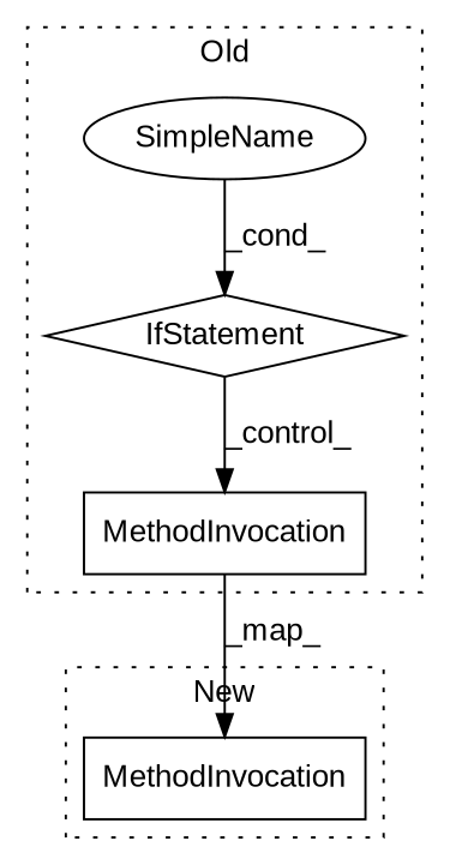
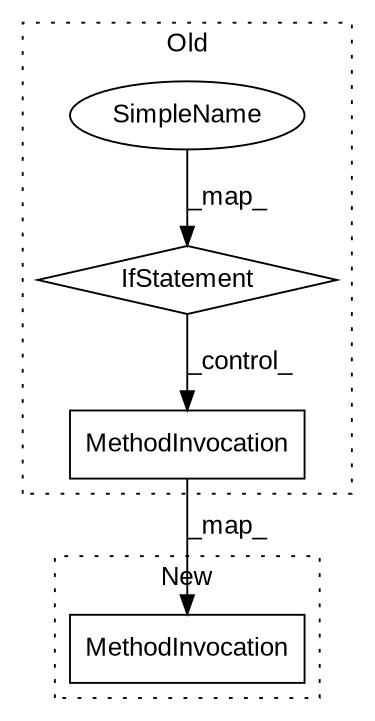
  digraph {
    fontname="Liberation Sans"
    node [a=32 shape=box fontname="Liberation Sans"]
    edge [fontname="Liberation Sans"]
    n1 [a=25 l="4,2" label=IfStatement s="549,565" shape=diamond]
    n2 [l="20,1" label=MethodInvocation s="579,614"]
    n3 [a=42 l=12 label=SimpleName s=553 shape=ellipse]
    n4 [l="17,1" label=MethodInvocation s="550,582"]
    subgraph cluster_1 {
      label=Old
      style=dotted
      n1
      n2
      n3
    }
    subgraph cluster_2 {
      label=New
      style=dotted
      n4
    }
    n1 -> n2 [label=_control_]
    n2 -> n4 [label=_map_]
-   n3 -> n1 [label=_cond_]
+   n3 -> n1 [label=_map_]
  }
